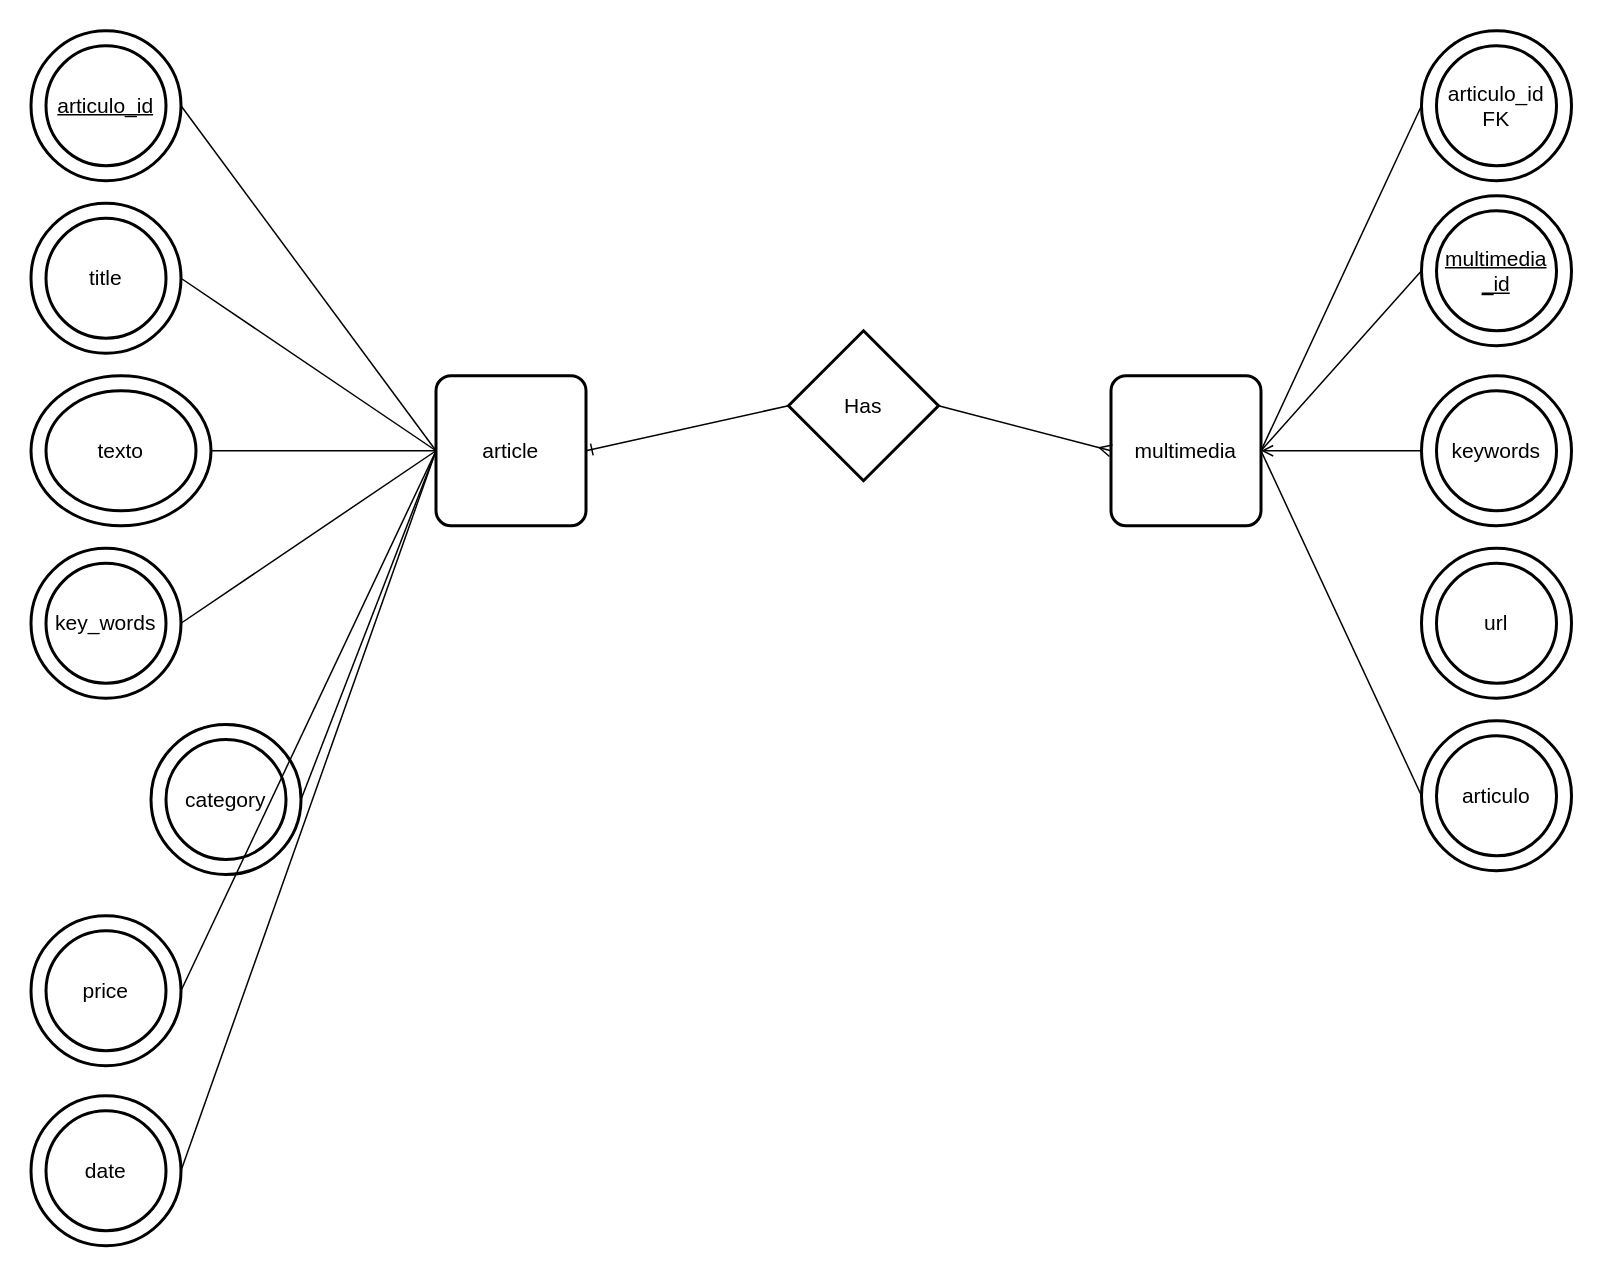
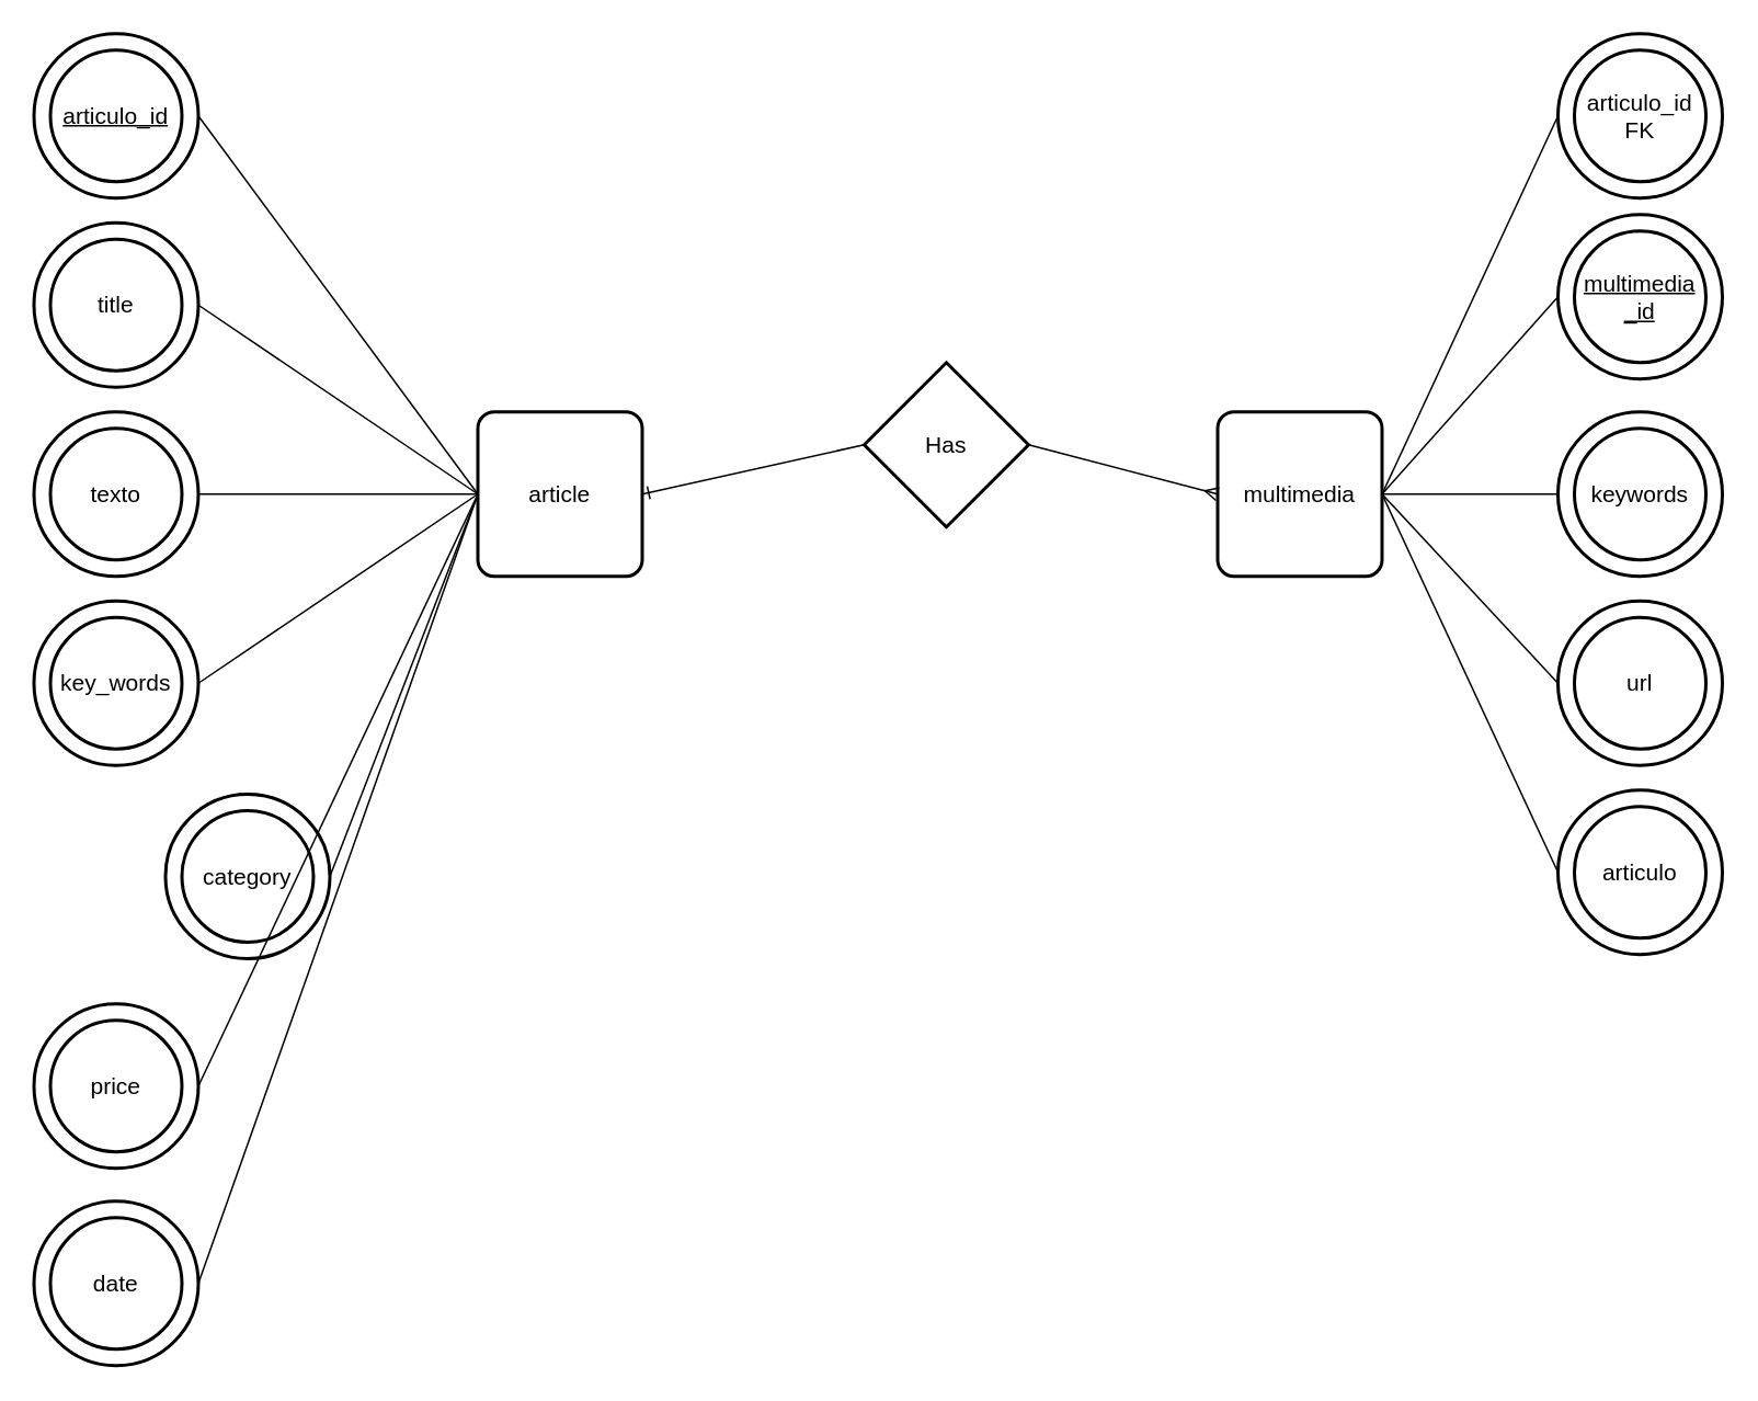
  <mxCell id="0" />
  <mxCell id="1" parent="0" />
  <mxCell id="2" value="article" style="strokeWidth=2;rounded=1;arcSize=10;whiteSpace=wrap;html=1;align=center;fontSize=14;" parent="1" vertex="1"><mxGeometry x="290" y="250" width="100" height="100" as="geometry" /></mxCell>
  <mxCell id="3" value="multimedia" style="strokeWidth=2;rounded=1;arcSize=10;whiteSpace=wrap;html=1;align=center;fontSize=14;" parent="1" vertex="1"><mxGeometry x="740" y="250" width="100" height="100" as="geometry" /></mxCell>
  <mxCell id="4" style="rounded=0;orthogonalLoop=1;jettySize=auto;html=1;exitX=1;exitY=0.5;exitDx=0;exitDy=0;entryX=0;entryY=0.5;entryDx=0;entryDy=0;endArrow=ERmany;endFill=0;" edge="1" parent="1" source="5" target="3"><mxGeometry relative="1" as="geometry" /></mxCell>
  <mxCell id="5" value="Has" style="shape=rhombus;strokeWidth=2;fontSize=17;perimeter=rhombusPerimeter;whiteSpace=wrap;html=1;align=center;fontSize=14;" parent="1" vertex="1"><mxGeometry x="525" y="220" width="100" height="100" as="geometry" /></mxCell>
  <mxCell id="6" style="edgeStyle=none;rounded=0;orthogonalLoop=1;jettySize=auto;html=1;exitX=1;exitY=0.5;exitDx=0;exitDy=0;entryX=0;entryY=0.5;entryDx=0;entryDy=0;endArrow=none;endFill=0;" edge="1" parent="1" source="7" target="2"><mxGeometry relative="1" as="geometry" /></mxCell>
  <mxCell id="7" value="category" style="ellipse;shape=doubleEllipse;margin=10;strokeWidth=2;fontSize=14;whiteSpace=wrap;html=1;align=center;" parent="1" vertex="1"><mxGeometry x="100" y="482.5" width="100" height="100" as="geometry" /></mxCell>
  <mxCell id="8" style="edgeStyle=none;rounded=0;orthogonalLoop=1;jettySize=auto;html=1;exitX=1;exitY=0.5;exitDx=0;exitDy=0;entryX=0;entryY=0.5;entryDx=0;entryDy=0;endArrow=none;endFill=0;" edge="1" parent="1" source="9" target="2"><mxGeometry relative="1" as="geometry" /></mxCell>
  <mxCell id="9" value="date" style="ellipse;shape=doubleEllipse;margin=10;strokeWidth=2;fontSize=14;whiteSpace=wrap;html=1;align=center;" parent="1" vertex="1"><mxGeometry x="20" y="730" width="100" height="100" as="geometry" /></mxCell>
  <mxCell id="10" style="edgeStyle=none;rounded=0;orthogonalLoop=1;jettySize=auto;html=1;exitX=1;exitY=0.5;exitDx=0;exitDy=0;entryX=0;entryY=0.5;entryDx=0;entryDy=0;endArrow=none;endFill=0;" edge="1" parent="1" source="11" target="2"><mxGeometry relative="1" as="geometry" /></mxCell>
  <mxCell id="11" value="key_words" style="ellipse;shape=doubleEllipse;margin=10;strokeWidth=2;fontSize=14;whiteSpace=wrap;html=1;align=center;" parent="1" vertex="1"><mxGeometry x="20" y="365" width="100" height="100" as="geometry" /></mxCell>
  <mxCell id="12" style="edgeStyle=none;rounded=0;orthogonalLoop=1;jettySize=auto;html=1;exitX=1;exitY=0.5;exitDx=0;exitDy=0;endArrow=none;endFill=0;" edge="1" parent="1" source="13" target="2"><mxGeometry relative="1" as="geometry" /></mxCell>
- <mxCell id="13" value="texto" style="ellipse;shape=doubleEllipse;margin=10;strokeWidth=2;fontSize=14;whiteSpace=wrap;html=1;align=center;" parent="1" vertex="1"><mxGeometry x="20" y="250" width="120" height="100" as="geometry" /></mxCell>
+ <mxCell id="13" value="texto" style="ellipse;shape=doubleEllipse;margin=10;strokeWidth=2;fontSize=14;whiteSpace=wrap;html=1;align=center;" parent="1" vertex="1"><mxGeometry x="20" y="250" width="100" height="100" as="geometry" /></mxCell>
  <mxCell id="14" style="edgeStyle=none;rounded=0;orthogonalLoop=1;jettySize=auto;html=1;exitX=1;exitY=0.5;exitDx=0;exitDy=0;endArrow=none;endFill=0;entryX=0;entryY=0.5;entryDx=0;entryDy=0;" edge="1" parent="1" source="15" target="2"><mxGeometry relative="1" as="geometry"><mxPoint x="310" y="300" as="targetPoint" /></mxGeometry></mxCell>
  <mxCell id="15" value="title" style="ellipse;shape=doubleEllipse;margin=10;strokeWidth=2;fontSize=14;whiteSpace=wrap;html=1;align=center;" parent="1" vertex="1"><mxGeometry x="20" y="135" width="100" height="100" as="geometry" /></mxCell>
  <mxCell id="16" style="edgeStyle=none;rounded=0;orthogonalLoop=1;jettySize=auto;html=1;exitX=1;exitY=0.5;exitDx=0;exitDy=0;entryX=0;entryY=0.5;entryDx=0;entryDy=0;endArrow=none;endFill=0;" edge="1" parent="1" source="17" target="2"><mxGeometry relative="1" as="geometry" /></mxCell>
  <mxCell id="17" value="&lt;u&gt;articulo_id&lt;/u&gt;" style="ellipse;shape=doubleEllipse;margin=10;strokeWidth=2;fontSize=14;whiteSpace=wrap;html=1;align=center;" parent="1" vertex="1"><mxGeometry x="20" y="20" width="100" height="100" as="geometry" /></mxCell>
  <mxCell id="18" style="edgeStyle=none;rounded=0;orthogonalLoop=1;jettySize=auto;html=1;exitX=0;exitY=0.5;exitDx=0;exitDy=0;entryX=1;entryY=0.5;entryDx=0;entryDy=0;endArrow=none;endFill=0;" edge="1" parent="1" source="19" target="3"><mxGeometry relative="1" as="geometry" /></mxCell>
  <mxCell id="19" value="articulo" style="ellipse;shape=doubleEllipse;margin=10;strokeWidth=2;fontSize=14;whiteSpace=wrap;html=1;align=center;" parent="1" vertex="1"><mxGeometry x="947" y="480" width="100" height="100" as="geometry" /></mxCell>
+ <mxCell id="20" style="edgeStyle=none;rounded=0;orthogonalLoop=1;jettySize=auto;html=1;exitX=0;exitY=0.5;exitDx=0;exitDy=0;entryX=1;entryY=0.5;entryDx=0;entryDy=0;endArrow=none;endFill=0;" edge="1" parent="1" source="21" target="3"><mxGeometry relative="1" as="geometry" /></mxCell>
  <mxCell id="21" value="url" style="ellipse;shape=doubleEllipse;margin=10;strokeWidth=2;fontSize=14;whiteSpace=wrap;html=1;align=center;" parent="1" vertex="1"><mxGeometry x="947" y="365" width="100" height="100" as="geometry" /></mxCell>
- <mxCell id="22" style="edgeStyle=none;rounded=0;orthogonalLoop=1;jettySize=auto;html=1;exitX=0;exitY=0.5;exitDx=0;exitDy=0;endArrow=open;endFill=0;" edge="1" parent="1" source="23" target="3"><mxGeometry relative="1" as="geometry" /></mxCell>
+ <mxCell id="22" style="edgeStyle=none;rounded=0;orthogonalLoop=1;jettySize=auto;html=1;exitX=0;exitY=0.5;exitDx=0;exitDy=0;endArrow=none;endFill=0;" edge="1" parent="1" source="23" target="3"><mxGeometry relative="1" as="geometry" /></mxCell>
  <mxCell id="23" value="keywords" style="ellipse;shape=doubleEllipse;margin=10;strokeWidth=2;fontSize=14;whiteSpace=wrap;html=1;align=center;" parent="1" vertex="1"><mxGeometry x="947" y="250" width="100" height="100" as="geometry" /></mxCell>
  <mxCell id="24" style="edgeStyle=none;rounded=0;orthogonalLoop=1;jettySize=auto;html=1;exitX=0;exitY=0.5;exitDx=0;exitDy=0;entryX=1;entryY=0.5;entryDx=0;entryDy=0;endArrow=none;endFill=0;" edge="1" parent="1" source="25" target="3"><mxGeometry relative="1" as="geometry" /></mxCell>
  <mxCell id="25" value="&lt;u&gt;multimedia&lt;br&gt;_id&lt;br&gt;&lt;/u&gt;" style="ellipse;shape=doubleEllipse;margin=10;strokeWidth=2;fontSize=14;whiteSpace=wrap;html=1;align=center;" parent="1" vertex="1"><mxGeometry x="947" y="130" width="100" height="100" as="geometry" /></mxCell>
  <mxCell id="26" style="edgeStyle=none;rounded=0;orthogonalLoop=1;jettySize=auto;html=1;exitX=0;exitY=0.5;exitDx=0;exitDy=0;entryX=1;entryY=0.5;entryDx=0;entryDy=0;endArrow=none;endFill=0;" edge="1" parent="1" source="27" target="3"><mxGeometry relative="1" as="geometry" /></mxCell>
  <mxCell id="27" value="articulo_id FK" style="ellipse;shape=doubleEllipse;margin=10;strokeWidth=2;fontSize=14;whiteSpace=wrap;html=1;align=center;" parent="1" vertex="1"><mxGeometry x="947" y="20" width="100" height="100" as="geometry" /></mxCell>
  <mxCell id="28" value="" style="fontSize=12;html=1;endArrow=none;startArrow=ERone;entryX=0;entryY=0.5;entryDx=0;entryDy=0;exitX=1;exitY=0.5;exitDx=0;exitDy=0;startFill=0;endFill=0;" parent="1" source="2" target="5" edge="1"><mxGeometry width="100" height="100" relative="1" as="geometry"><mxPoint x="70" y="820" as="sourcePoint" /><mxPoint x="170" y="720" as="targetPoint" /></mxGeometry></mxCell>
  <mxCell id="29" style="edgeStyle=none;rounded=0;orthogonalLoop=1;jettySize=auto;html=1;exitX=1;exitY=0.5;exitDx=0;exitDy=0;endArrow=none;endFill=0;entryX=0;entryY=0.5;entryDx=0;entryDy=0;" edge="1" parent="1" source="30" target="2"><mxGeometry relative="1" as="geometry"><mxPoint x="310" y="300" as="targetPoint" /></mxGeometry></mxCell>
  <mxCell id="30" value="price" style="ellipse;shape=doubleEllipse;margin=10;strokeWidth=2;fontSize=14;whiteSpace=wrap;html=1;align=center;" vertex="1" parent="1"><mxGeometry x="20" y="610" width="100" height="100" as="geometry" /></mxCell>
